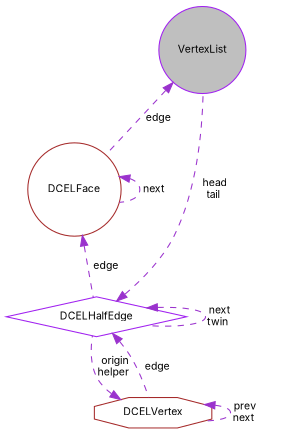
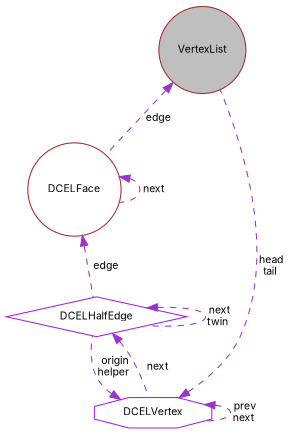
  digraph {
    fontname=Inter
    node [color=brown fillcolor=white fontname=Inter fontsize=10 shape=circle style=filled]
    edge [color=darkorchid3 dir=back fontname=Inter fontsize=10 labelfontname=Helvetica labelfontsize=10 style=dashed]
-   n1 [color=purple fillcolor=grey75 fontcolor=black height=0.2 label=VertexList width=0.4]
+   n1 [fillcolor=grey75 fontcolor=black height=0.2 label=VertexList width=0.4]
    n2 [height=0.2 label=DCELFace width=0.4]
-   n3 [height=0.2 label=DCELVertex shape=octagon width=0.4]
+   n3 [color=purple height=0.2 label=DCELVertex shape=octagon width=0.4]
    n4 [color=purple height=0.2 label=DCELHalfEdge shape=diamond width=0.4]
    n1 -> n2 [label=" edge"]
    n2 -> n2 [label=" next"]
    n2 -> n4 [label=" edge"]
-   n4 -> n1 [label=" head\ntail"]
+   n3 -> n1 [label=" head\ntail"]
    n3 -> n3 [label=" prev\nnext"]
    n3 -> n4 [label=" origin\nhelper"]
-   n4 -> n3 [label=" edge"]
+   n4 -> n3 [label=" next"]
    n4 -> n4 [label=" next\ntwin"]
  }
